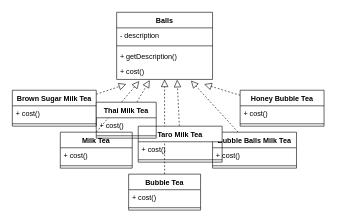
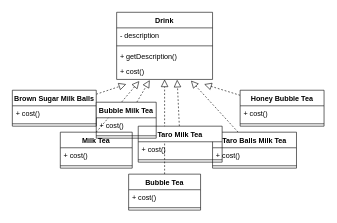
  <mxCell id="0" />
  <mxCell id="1" parent="0" />
- <mxCell id="2" value="Balls" style="swimlane;fontStyle=1;align=center;verticalAlign=top;childLayout=stackLayout;horizontal=1;startSize=26;horizontalStack=0;resizeParent=1;resizeParentMax=0;resizeLast=0;collapsible=1;marginBottom=0;" vertex="1" parent="1"><mxGeometry x="194" y="20" width="160" height="112" as="geometry" /></mxCell>
+ <mxCell id="2" value="Drink" style="swimlane;fontStyle=1;align=center;verticalAlign=top;childLayout=stackLayout;horizontal=1;startSize=26;horizontalStack=0;resizeParent=1;resizeParentMax=0;resizeLast=0;collapsible=1;marginBottom=0;" vertex="1" parent="1"><mxGeometry x="194" y="20" width="160" height="112" as="geometry" /></mxCell>
  <mxCell id="3" value="- description" style="text;strokeColor=none;fillColor=none;align=left;verticalAlign=top;spacingLeft=4;spacingRight=4;overflow=hidden;rotatable=0;points=[[0,0.5],[1,0.5]];portConstraint=eastwest;" vertex="1" parent="2"><mxGeometry y="26" width="160" height="26" as="geometry" /></mxCell>
  <mxCell id="4" value="" style="line;strokeWidth=1;fillColor=none;align=left;verticalAlign=middle;spacingTop=-1;spacingLeft=3;spacingRight=3;rotatable=0;labelPosition=right;points=[];portConstraint=eastwest;" vertex="1" parent="2"><mxGeometry y="52" width="160" height="8" as="geometry" /></mxCell>
  <mxCell id="5" value="+ getDescription()" style="text;strokeColor=none;fillColor=none;align=left;verticalAlign=top;spacingLeft=4;spacingRight=4;overflow=hidden;rotatable=0;points=[[0,0.5],[1,0.5]];portConstraint=eastwest;" vertex="1" parent="2"><mxGeometry y="60" width="160" height="26" as="geometry" /></mxCell>
  <mxCell id="6" value="+ cost()" style="text;strokeColor=none;fillColor=none;align=left;verticalAlign=top;spacingLeft=4;spacingRight=4;overflow=hidden;rotatable=0;points=[[0,0.5],[1,0.5]];portConstraint=eastwest;" vertex="1" parent="2"><mxGeometry y="86" width="160" height="26" as="geometry" /></mxCell>
  <mxCell id="7" value="" style="edgeStyle=none;rounded=0;orthogonalLoop=1;jettySize=auto;html=1;dashed=1;endArrow=block;endFill=0;endSize=10;" edge="1" parent="1" source="8" target="6"><mxGeometry relative="1" as="geometry" /></mxCell>
  <mxCell id="8" value="Bubble Tea" style="swimlane;fontStyle=1;align=center;verticalAlign=top;childLayout=stackLayout;horizontal=1;startSize=26;horizontalStack=0;resizeParent=1;resizeParentMax=0;resizeLast=0;collapsible=1;marginBottom=0;" vertex="1" parent="1"><mxGeometry x="214" y="290" width="120" height="60" as="geometry" /></mxCell>
  <mxCell id="9" value="+ cost()" style="text;strokeColor=none;fillColor=none;align=left;verticalAlign=top;spacingLeft=4;spacingRight=4;overflow=hidden;rotatable=0;points=[[0,0.5],[1,0.5]];portConstraint=eastwest;" vertex="1" parent="8"><mxGeometry y="26" width="120" height="26" as="geometry" /></mxCell>
  <mxCell id="10" value="" style="line;strokeWidth=1;fillColor=none;align=left;verticalAlign=middle;spacingTop=-1;spacingLeft=3;spacingRight=3;rotatable=0;labelPosition=right;points=[];portConstraint=eastwest;" vertex="1" parent="8"><mxGeometry y="52" width="120" height="8" as="geometry" /></mxCell>
  <mxCell id="11" style="rounded=0;orthogonalLoop=1;jettySize=auto;html=1;exitX=0.5;exitY=0;exitDx=0;exitDy=0;dashed=1;entryX=0.236;entryY=1.108;entryDx=0;entryDy=0;entryPerimeter=0;endArrow=block;endFill=0;endSize=10;" edge="1" parent="1" source="12" target="6"><mxGeometry relative="1" as="geometry" /></mxCell>
  <mxCell id="12" value="Milk Tea" style="swimlane;fontStyle=1;align=center;verticalAlign=top;childLayout=stackLayout;horizontal=1;startSize=26;horizontalStack=0;resizeParent=1;resizeParentMax=0;resizeLast=0;collapsible=1;marginBottom=0;" vertex="1" parent="1"><mxGeometry x="100" y="220" width="120" height="60" as="geometry" /></mxCell>
  <mxCell id="13" value="+ cost()" style="text;strokeColor=none;fillColor=none;align=left;verticalAlign=top;spacingLeft=4;spacingRight=4;overflow=hidden;rotatable=0;points=[[0,0.5],[1,0.5]];portConstraint=eastwest;" vertex="1" parent="12"><mxGeometry y="26" width="120" height="26" as="geometry" /></mxCell>
  <mxCell id="14" value="" style="line;strokeWidth=1;fillColor=none;align=left;verticalAlign=middle;spacingTop=-1;spacingLeft=3;spacingRight=3;rotatable=0;labelPosition=right;points=[];portConstraint=eastwest;" vertex="1" parent="12"><mxGeometry y="52" width="120" height="8" as="geometry" /></mxCell>
  <mxCell id="15" style="edgeStyle=none;rounded=0;orthogonalLoop=1;jettySize=auto;html=1;dashed=1;endArrow=block;endFill=0;endSize=10;entryX=0.776;entryY=1.079;entryDx=0;entryDy=0;entryPerimeter=0;" edge="1" parent="1" source="16" target="6"><mxGeometry relative="1" as="geometry"><mxPoint x="270" y="130" as="targetPoint" /><Array as="points"><mxPoint x="318" y="134" /></Array></mxGeometry></mxCell>
- <mxCell id="16" value="Bubble Balls Milk Tea" style="swimlane;fontStyle=1;align=center;verticalAlign=top;childLayout=stackLayout;horizontal=1;startSize=26;horizontalStack=0;resizeParent=1;resizeParentMax=0;resizeLast=0;collapsible=1;marginBottom=0;" vertex="1" parent="1"><mxGeometry x="354" y="220" width="140" height="60" as="geometry" /></mxCell>
+ <mxCell id="16" value="Taro Balls Milk Tea" style="swimlane;fontStyle=1;align=center;verticalAlign=top;childLayout=stackLayout;horizontal=1;startSize=26;horizontalStack=0;resizeParent=1;resizeParentMax=0;resizeLast=0;collapsible=1;marginBottom=0;" vertex="1" parent="1"><mxGeometry x="354" y="220" width="140" height="60" as="geometry" /></mxCell>
  <mxCell id="17" value="+ cost()" style="text;strokeColor=none;fillColor=none;align=left;verticalAlign=top;spacingLeft=4;spacingRight=4;overflow=hidden;rotatable=0;points=[[0,0.5],[1,0.5]];portConstraint=eastwest;" vertex="1" parent="16"><mxGeometry y="26" width="140" height="26" as="geometry" /></mxCell>
  <mxCell id="18" value="" style="line;strokeWidth=1;fillColor=none;align=left;verticalAlign=middle;spacingTop=-1;spacingLeft=3;spacingRight=3;rotatable=0;labelPosition=right;points=[];portConstraint=eastwest;" vertex="1" parent="16"><mxGeometry y="52" width="140" height="8" as="geometry" /></mxCell>
  <mxCell id="19" style="edgeStyle=none;rounded=0;orthogonalLoop=1;jettySize=auto;html=1;dashed=1;endArrow=block;endFill=0;endSize=10;" edge="1" parent="1" source="20"><mxGeometry relative="1" as="geometry"><mxPoint x="210" y="140" as="targetPoint" /></mxGeometry></mxCell>
- <mxCell id="20" value="Brown Sugar Milk Tea" style="swimlane;fontStyle=1;align=center;verticalAlign=top;childLayout=stackLayout;horizontal=1;startSize=26;horizontalStack=0;resizeParent=1;resizeParentMax=0;resizeLast=0;collapsible=1;marginBottom=0;" vertex="1" parent="1"><mxGeometry x="20" y="150" width="140" height="60" as="geometry" /></mxCell>
+ <mxCell id="20" value="Brown Sugar Milk Balls" style="swimlane;fontStyle=1;align=center;verticalAlign=top;childLayout=stackLayout;horizontal=1;startSize=26;horizontalStack=0;resizeParent=1;resizeParentMax=0;resizeLast=0;collapsible=1;marginBottom=0;" vertex="1" parent="1"><mxGeometry x="20" y="150" width="140" height="60" as="geometry" /></mxCell>
  <mxCell id="21" value="+ cost()" style="text;strokeColor=none;fillColor=none;align=left;verticalAlign=top;spacingLeft=4;spacingRight=4;overflow=hidden;rotatable=0;points=[[0,0.5],[1,0.5]];portConstraint=eastwest;" vertex="1" parent="20"><mxGeometry y="26" width="140" height="26" as="geometry" /></mxCell>
  <mxCell id="22" value="" style="line;strokeWidth=1;fillColor=none;align=left;verticalAlign=middle;spacingTop=-1;spacingLeft=3;spacingRight=3;rotatable=0;labelPosition=right;points=[];portConstraint=eastwest;" vertex="1" parent="20"><mxGeometry y="52" width="140" height="8" as="geometry" /></mxCell>
  <mxCell id="23" style="edgeStyle=none;rounded=0;orthogonalLoop=1;jettySize=auto;html=1;dashed=1;endArrow=block;endFill=0;endSize=10;" edge="1" parent="1" source="24"><mxGeometry relative="1" as="geometry"><mxPoint x="340" y="140" as="targetPoint" /></mxGeometry></mxCell>
  <mxCell id="24" value="Honey Bubble Tea" style="swimlane;fontStyle=1;align=center;verticalAlign=top;childLayout=stackLayout;horizontal=1;startSize=26;horizontalStack=0;resizeParent=1;resizeParentMax=0;resizeLast=0;collapsible=1;marginBottom=0;" vertex="1" parent="1"><mxGeometry x="400" y="150" width="140" height="60" as="geometry" /></mxCell>
  <mxCell id="25" value="+ cost()" style="text;strokeColor=none;fillColor=none;align=left;verticalAlign=top;spacingLeft=4;spacingRight=4;overflow=hidden;rotatable=0;points=[[0,0.5],[1,0.5]];portConstraint=eastwest;" vertex="1" parent="24"><mxGeometry y="26" width="140" height="26" as="geometry" /></mxCell>
  <mxCell id="26" value="" style="line;strokeWidth=1;fillColor=none;align=left;verticalAlign=middle;spacingTop=-1;spacingLeft=3;spacingRight=3;rotatable=0;labelPosition=right;points=[];portConstraint=eastwest;" vertex="1" parent="24"><mxGeometry y="52" width="140" height="8" as="geometry" /></mxCell>
  <mxCell id="27" style="edgeStyle=none;rounded=0;orthogonalLoop=1;jettySize=auto;html=1;entryX=0.631;entryY=1.02;entryDx=0;entryDy=0;entryPerimeter=0;dashed=1;endArrow=block;endFill=0;endSize=10;" edge="1" parent="1" source="28" target="6"><mxGeometry relative="1" as="geometry" /></mxCell>
  <mxCell id="28" value="Taro Milk Tea&#10;" style="swimlane;fontStyle=1;align=center;verticalAlign=top;childLayout=stackLayout;horizontal=1;startSize=26;horizontalStack=0;resizeParent=1;resizeParentMax=0;resizeLast=0;collapsible=1;marginBottom=0;fillColor=#FFFFFF;" vertex="1" parent="1"><mxGeometry x="230" y="210" width="140" height="60" as="geometry" /></mxCell>
  <mxCell id="29" value="+ cost()" style="text;align=left;verticalAlign=top;spacingLeft=4;spacingRight=4;overflow=hidden;rotatable=0;points=[[0,0.5],[1,0.5]];portConstraint=eastwest;" vertex="1" parent="28"><mxGeometry y="26" width="140" height="26" as="geometry" /></mxCell>
  <mxCell id="30" value="" style="line;strokeWidth=1;fillColor=none;align=left;verticalAlign=middle;spacingTop=-1;spacingLeft=3;spacingRight=3;rotatable=0;labelPosition=right;points=[];portConstraint=eastwest;" vertex="1" parent="28"><mxGeometry y="52" width="140" height="8" as="geometry" /></mxCell>
  <mxCell id="31" style="edgeStyle=none;rounded=0;orthogonalLoop=1;jettySize=auto;html=1;entryX=0.345;entryY=1.049;entryDx=0;entryDy=0;entryPerimeter=0;dashed=1;endArrow=block;endFill=0;endSize=10;" edge="1" parent="1" source="32" target="6"><mxGeometry relative="1" as="geometry" /></mxCell>
- <mxCell id="32" value="Thai Milk Tea" style="swimlane;fontStyle=1;align=center;verticalAlign=top;childLayout=stackLayout;horizontal=1;startSize=26;horizontalStack=0;resizeParent=1;resizeParentMax=0;resizeLast=0;collapsible=1;marginBottom=0;fillColor=#FFFFFF;" vertex="1" parent="1"><mxGeometry x="160" y="170" width="100" height="60" as="geometry" /></mxCell>
+ <mxCell id="32" value="Bubble Milk Tea" style="swimlane;fontStyle=1;align=center;verticalAlign=top;childLayout=stackLayout;horizontal=1;startSize=26;horizontalStack=0;resizeParent=1;resizeParentMax=0;resizeLast=0;collapsible=1;marginBottom=0;fillColor=#FFFFFF;" vertex="1" parent="1"><mxGeometry x="160" y="170" width="100" height="60" as="geometry" /></mxCell>
  <mxCell id="33" value="+ cost()" style="text;align=left;verticalAlign=top;spacingLeft=4;spacingRight=4;overflow=hidden;rotatable=0;points=[[0,0.5],[1,0.5]];portConstraint=eastwest;" vertex="1" parent="32"><mxGeometry y="26" width="100" height="26" as="geometry" /></mxCell>
  <mxCell id="34" value="" style="line;strokeWidth=1;fillColor=none;align=left;verticalAlign=middle;spacingTop=-1;spacingLeft=3;spacingRight=3;rotatable=0;labelPosition=right;points=[];portConstraint=eastwest;" vertex="1" parent="32"><mxGeometry y="52" width="100" height="8" as="geometry" /></mxCell>
